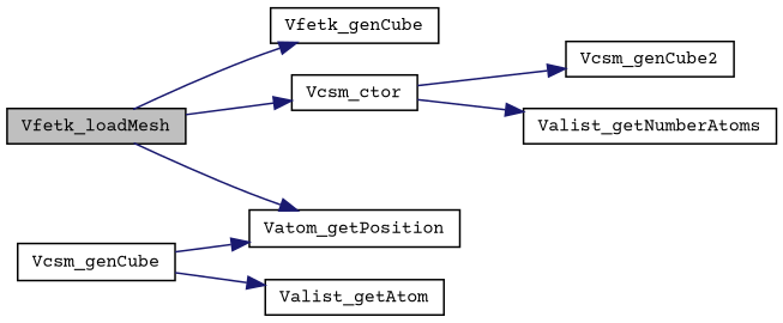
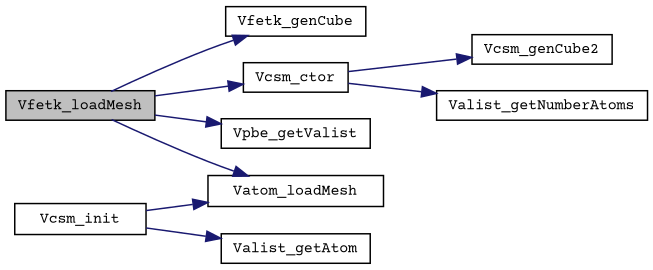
  digraph {
    fontname="Courier Prime"
    rankdir=LR
    node [color=black fillcolor=white fontname="Courier Prime" fontsize=10 shape=record style=filled]
    edge [color=midnightblue fontname="Courier Prime" fontsize=10 labelfontname=FreeSans labelfontsize=10 style=solid]
    n1 [fillcolor=grey75 fontcolor=black height=0.2 label=Vfetk_loadMesh width=0.4]
    n2 [height=0.2 label=Vfetk_genCube width=0.4]
    n3 [height=0.2 label=Vcsm_ctor width=0.4]
-   n5 [height=0.2 label=Vatom_getPosition width=0.4]
+   n4 [height=0.2 label=Vpbe_getValist width=0.4]
+   n5 [height=0.2 label=Vatom_loadMesh width=0.4]
    n6 [height=0.2 label=Vcsm_genCube2 width=0.4]
    n7 [height=0.2 label=Valist_getNumberAtoms width=0.4]
-   n8 [height=0.2 label=Vcsm_genCube width=0.4]
+   n8 [height=0.2 label=Vcsm_init width=0.4]
    n9 [height=0.2 label=Valist_getAtom width=0.4]
    n1 -> n2
    n1 -> n3
+   n1 -> n4
    n1 -> n5
    n3 -> n6
    n3 -> n7
    n8 -> n5
    n8 -> n9
  }
